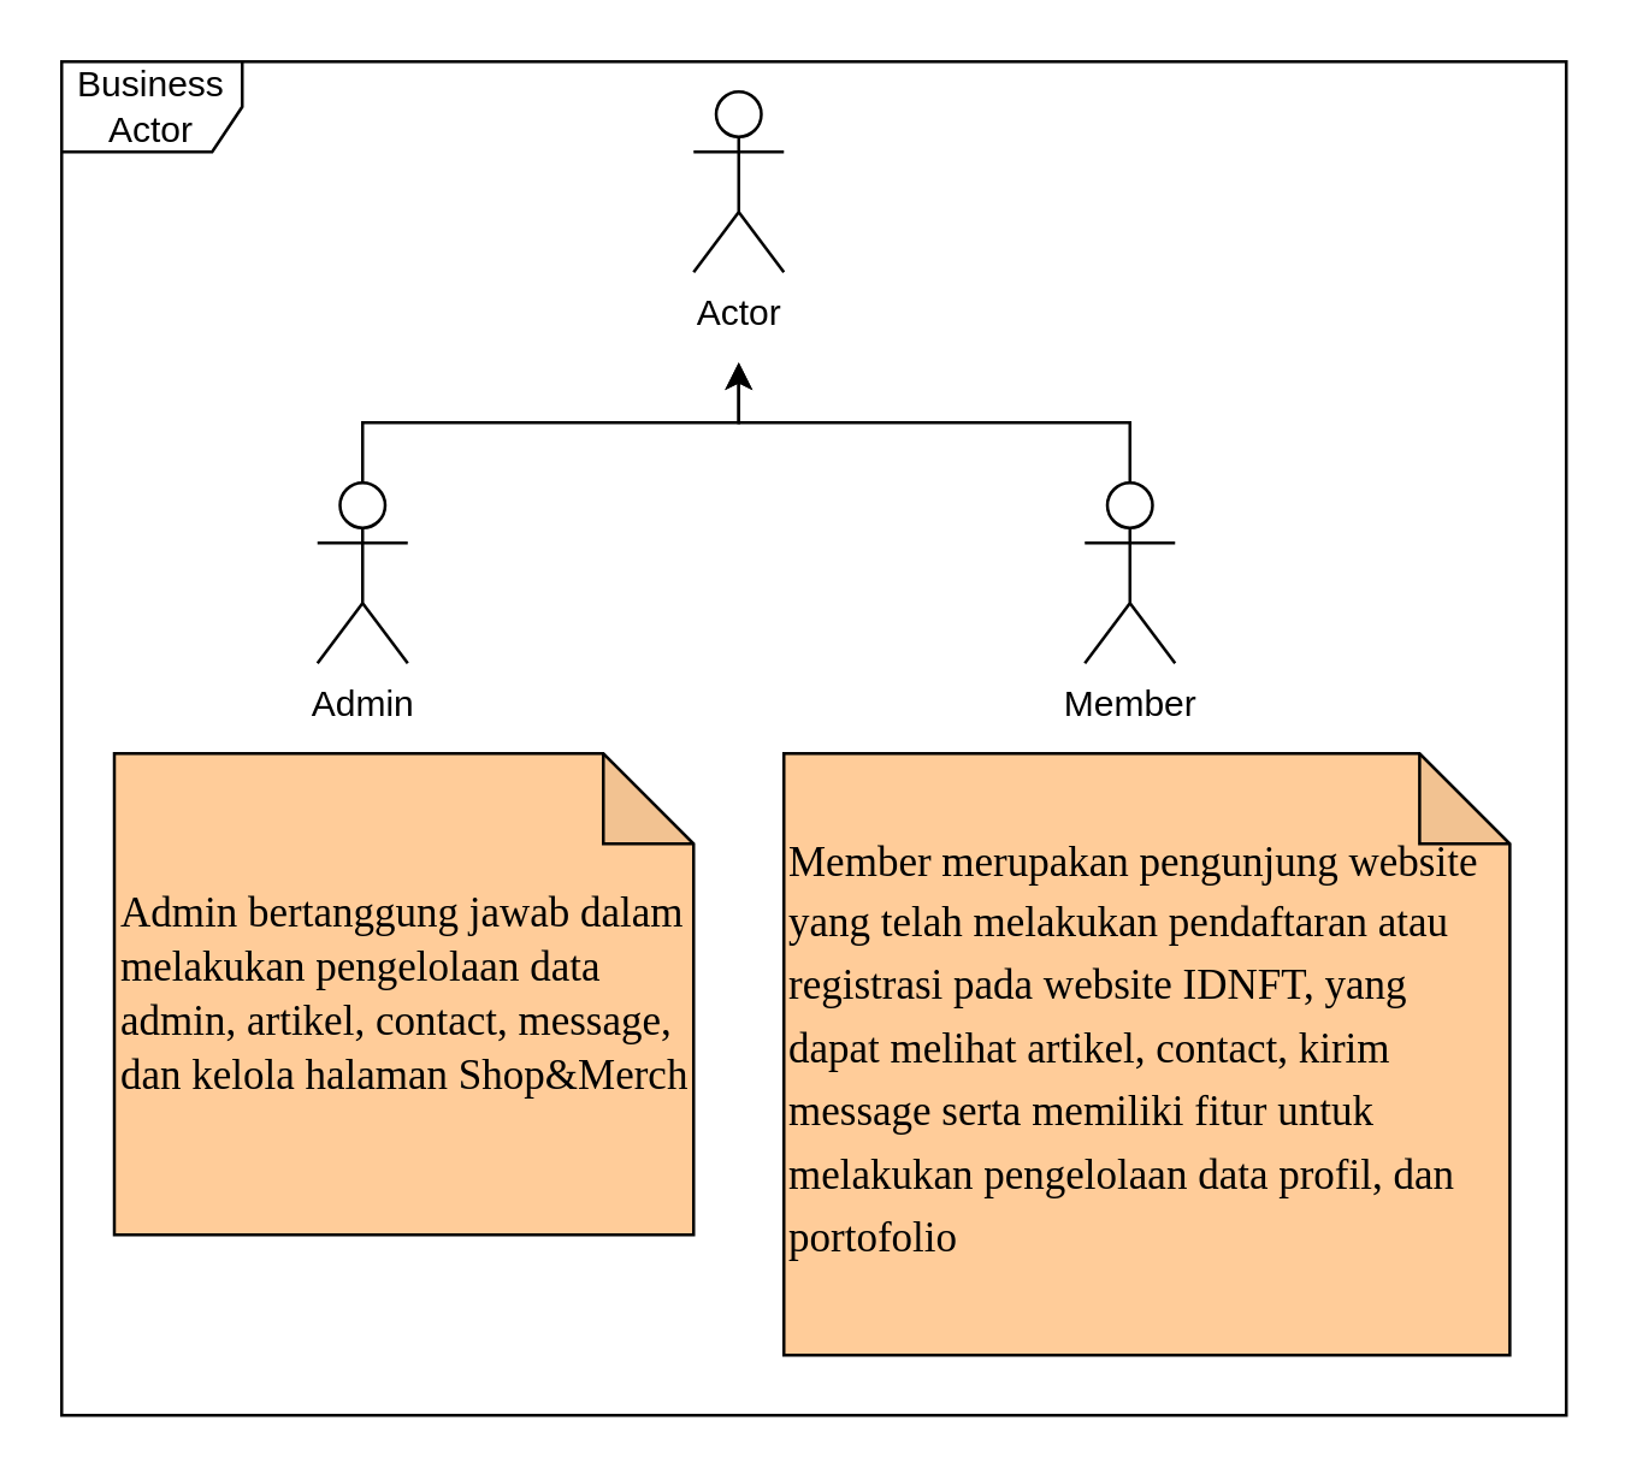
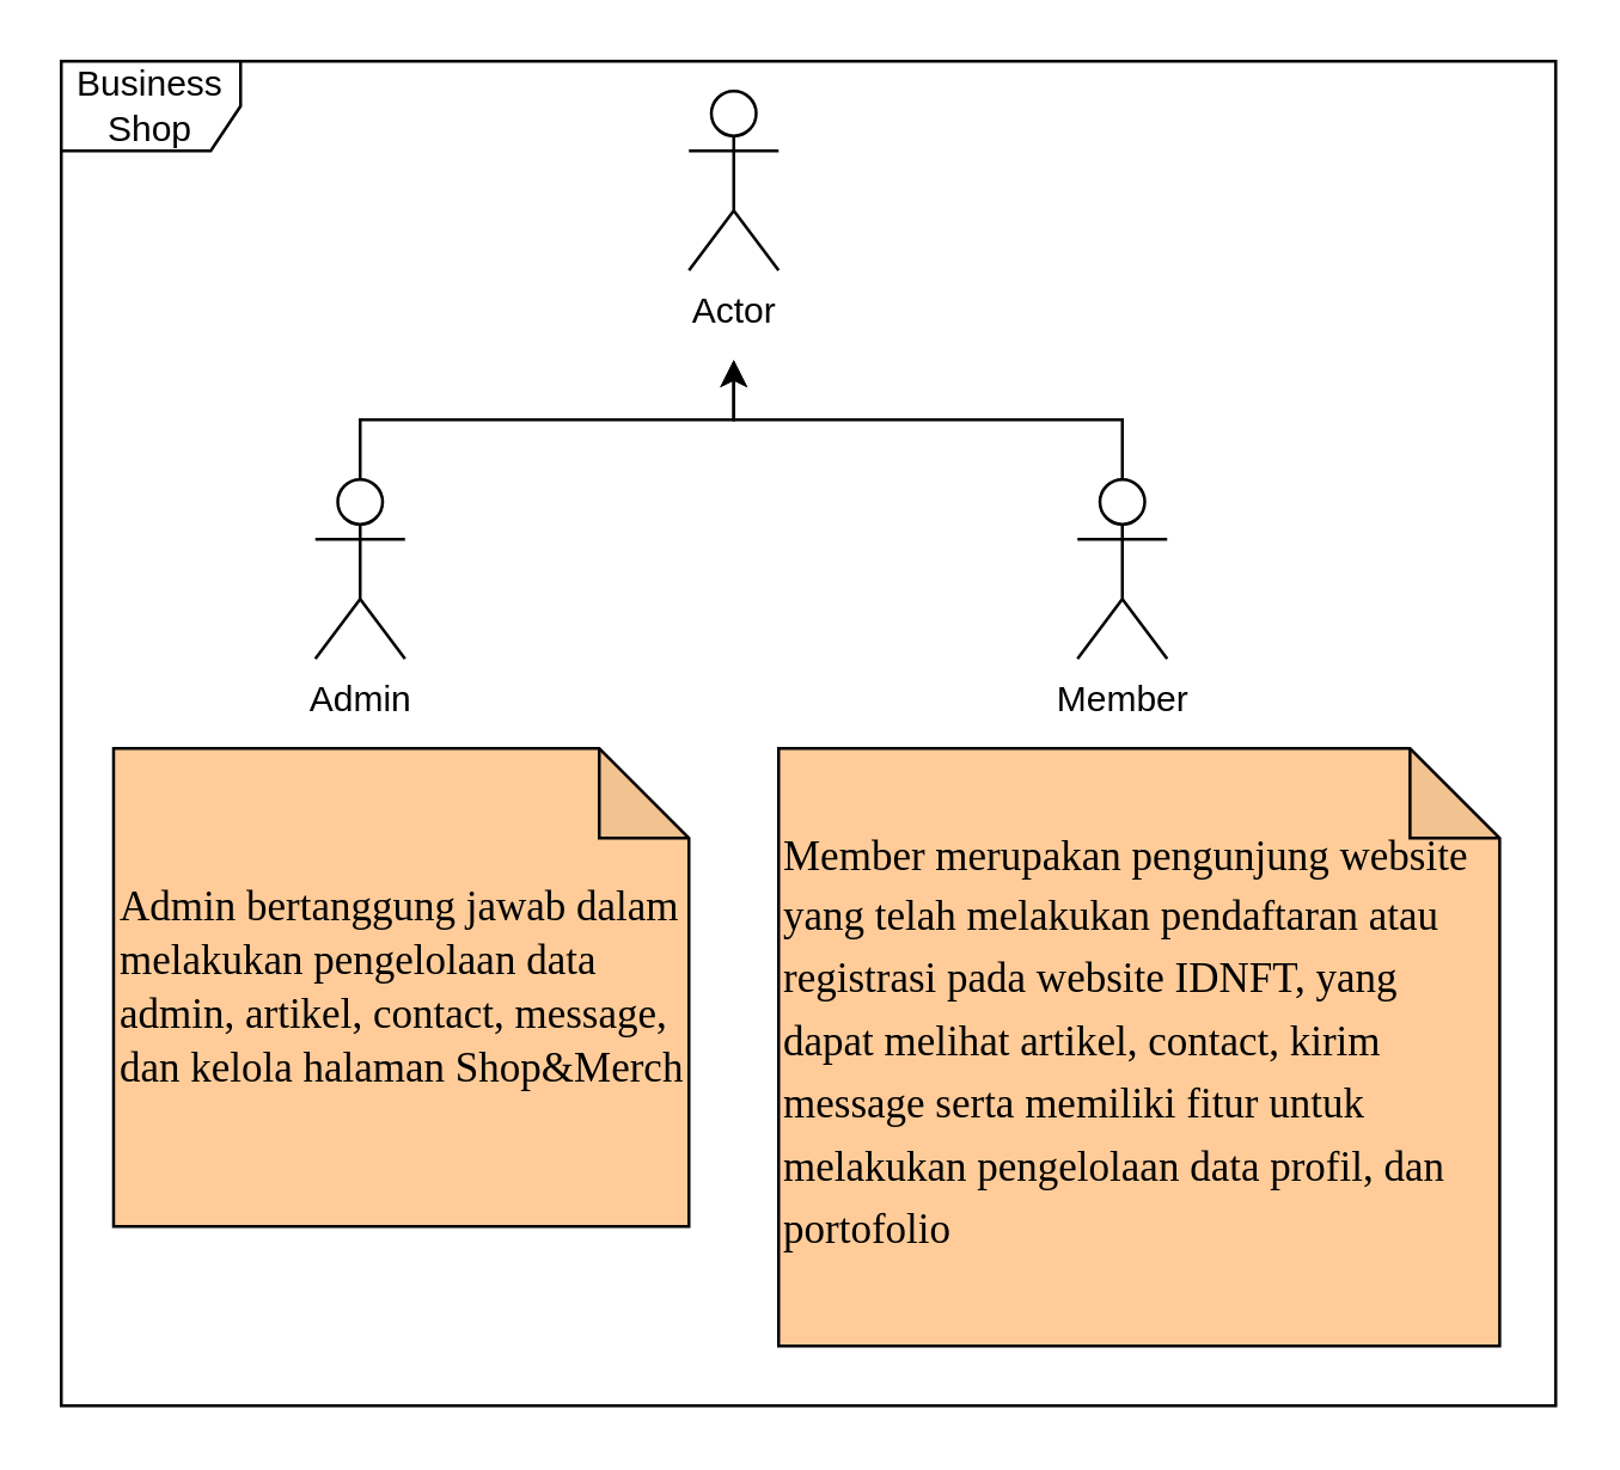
  <mxCell id="0" />
  <mxCell id="1" parent="0" />
  <mxCell id="2" value="Actor" style="shape=umlActor;verticalLabelPosition=bottom;labelBackgroundColor=#ffffff;verticalAlign=top;html=1;outlineConnect=0;" parent="1" vertex="1"><mxGeometry x="230" y="30" width="30" height="60" as="geometry" /></mxCell>
  <mxCell id="3" style="edgeStyle=orthogonalEdgeStyle;rounded=0;orthogonalLoop=1;jettySize=auto;html=1;exitX=0.5;exitY=0;exitDx=0;exitDy=0;exitPerimeter=0;" parent="1" source="8" edge="1"><mxGeometry relative="1" as="geometry"><mxPoint x="245" y="120" as="targetPoint" /><Array as="points"><mxPoint x="375" y="140" /><mxPoint x="245" y="140" /></Array><mxPoint x="459.37" y="160" as="sourcePoint" /></mxGeometry></mxCell>
  <mxCell id="4" style="edgeStyle=orthogonalEdgeStyle;rounded=0;orthogonalLoop=1;jettySize=auto;html=1;exitX=0.5;exitY=0;exitDx=0;exitDy=0;exitPerimeter=0;" parent="1" source="5" edge="1"><mxGeometry relative="1" as="geometry"><mxPoint x="245" y="120" as="targetPoint" /><mxPoint x="40" y="160" as="sourcePoint" /><Array as="points"><mxPoint x="120" y="160" /><mxPoint x="120" y="140" /><mxPoint x="245" y="140" /></Array></mxGeometry></mxCell>
  <mxCell id="5" value="Admin" style="shape=umlActor;verticalLabelPosition=bottom;labelBackgroundColor=#ffffff;verticalAlign=top;html=1;outlineConnect=0;" parent="1" vertex="1"><mxGeometry x="105" y="160" width="30" height="60" as="geometry" /></mxCell>
  <mxCell id="6" value="&lt;span style=&quot;line-height: 150% ; font-family: &amp;#34;times new roman&amp;#34; , serif&quot;&gt;&lt;font style=&quot;font-size: 14px&quot;&gt;Admin bertanggung jawab dalam melakukan pengelolaan data admin, artikel, contact, message, dan kelola halaman Shop&amp;amp;Merch&lt;/font&gt;&lt;/span&gt;" style="shape=note;whiteSpace=wrap;html=1;backgroundOutline=1;darkOpacity=0.05;align=left;fillColor=#FFCC99;" parent="1" vertex="1"><mxGeometry x="37.5" y="250" width="192.5" height="160" as="geometry" /></mxCell>
  <mxCell id="7" value="&lt;font face=&quot;Times New Roman&quot; style=&quot;font-size: 14px&quot;&gt;Member merupakan pengunjung website yang telah melakukan&amp;nbsp;&lt;span style=&quot;line-height: 150%&quot;&gt;pendaftaran atau registrasi pada website IDNFT, yang dapat melihat artikel, contact, kirim message serta memiliki fitur untuk melakukan pengelolaan data profil, dan&amp;nbsp; portofolio&lt;br&gt;&lt;/span&gt;&lt;/font&gt;" style="shape=note;whiteSpace=wrap;html=1;backgroundOutline=1;darkOpacity=0.05;align=left;fillColor=#FFCC99;" parent="1" vertex="1"><mxGeometry x="260" y="250" width="241.25" height="200" as="geometry" /></mxCell>
  <mxCell id="8" value="Member" style="shape=umlActor;verticalLabelPosition=bottom;labelBackgroundColor=#ffffff;verticalAlign=top;html=1;outlineConnect=0;" parent="1" vertex="1"><mxGeometry x="360" y="160" width="30" height="60" as="geometry" /></mxCell>
- <mxCell id="9" value="Business Actor" style="shape=umlFrame;whiteSpace=wrap;html=1;" vertex="1" parent="1"><mxGeometry x="20" y="20" width="500" height="450" as="geometry" /></mxCell>
+ <mxCell id="9" value="Business Shop" style="shape=umlFrame;whiteSpace=wrap;html=1;" vertex="1" parent="1"><mxGeometry x="20" y="20" width="500" height="450" as="geometry" /></mxCell>
